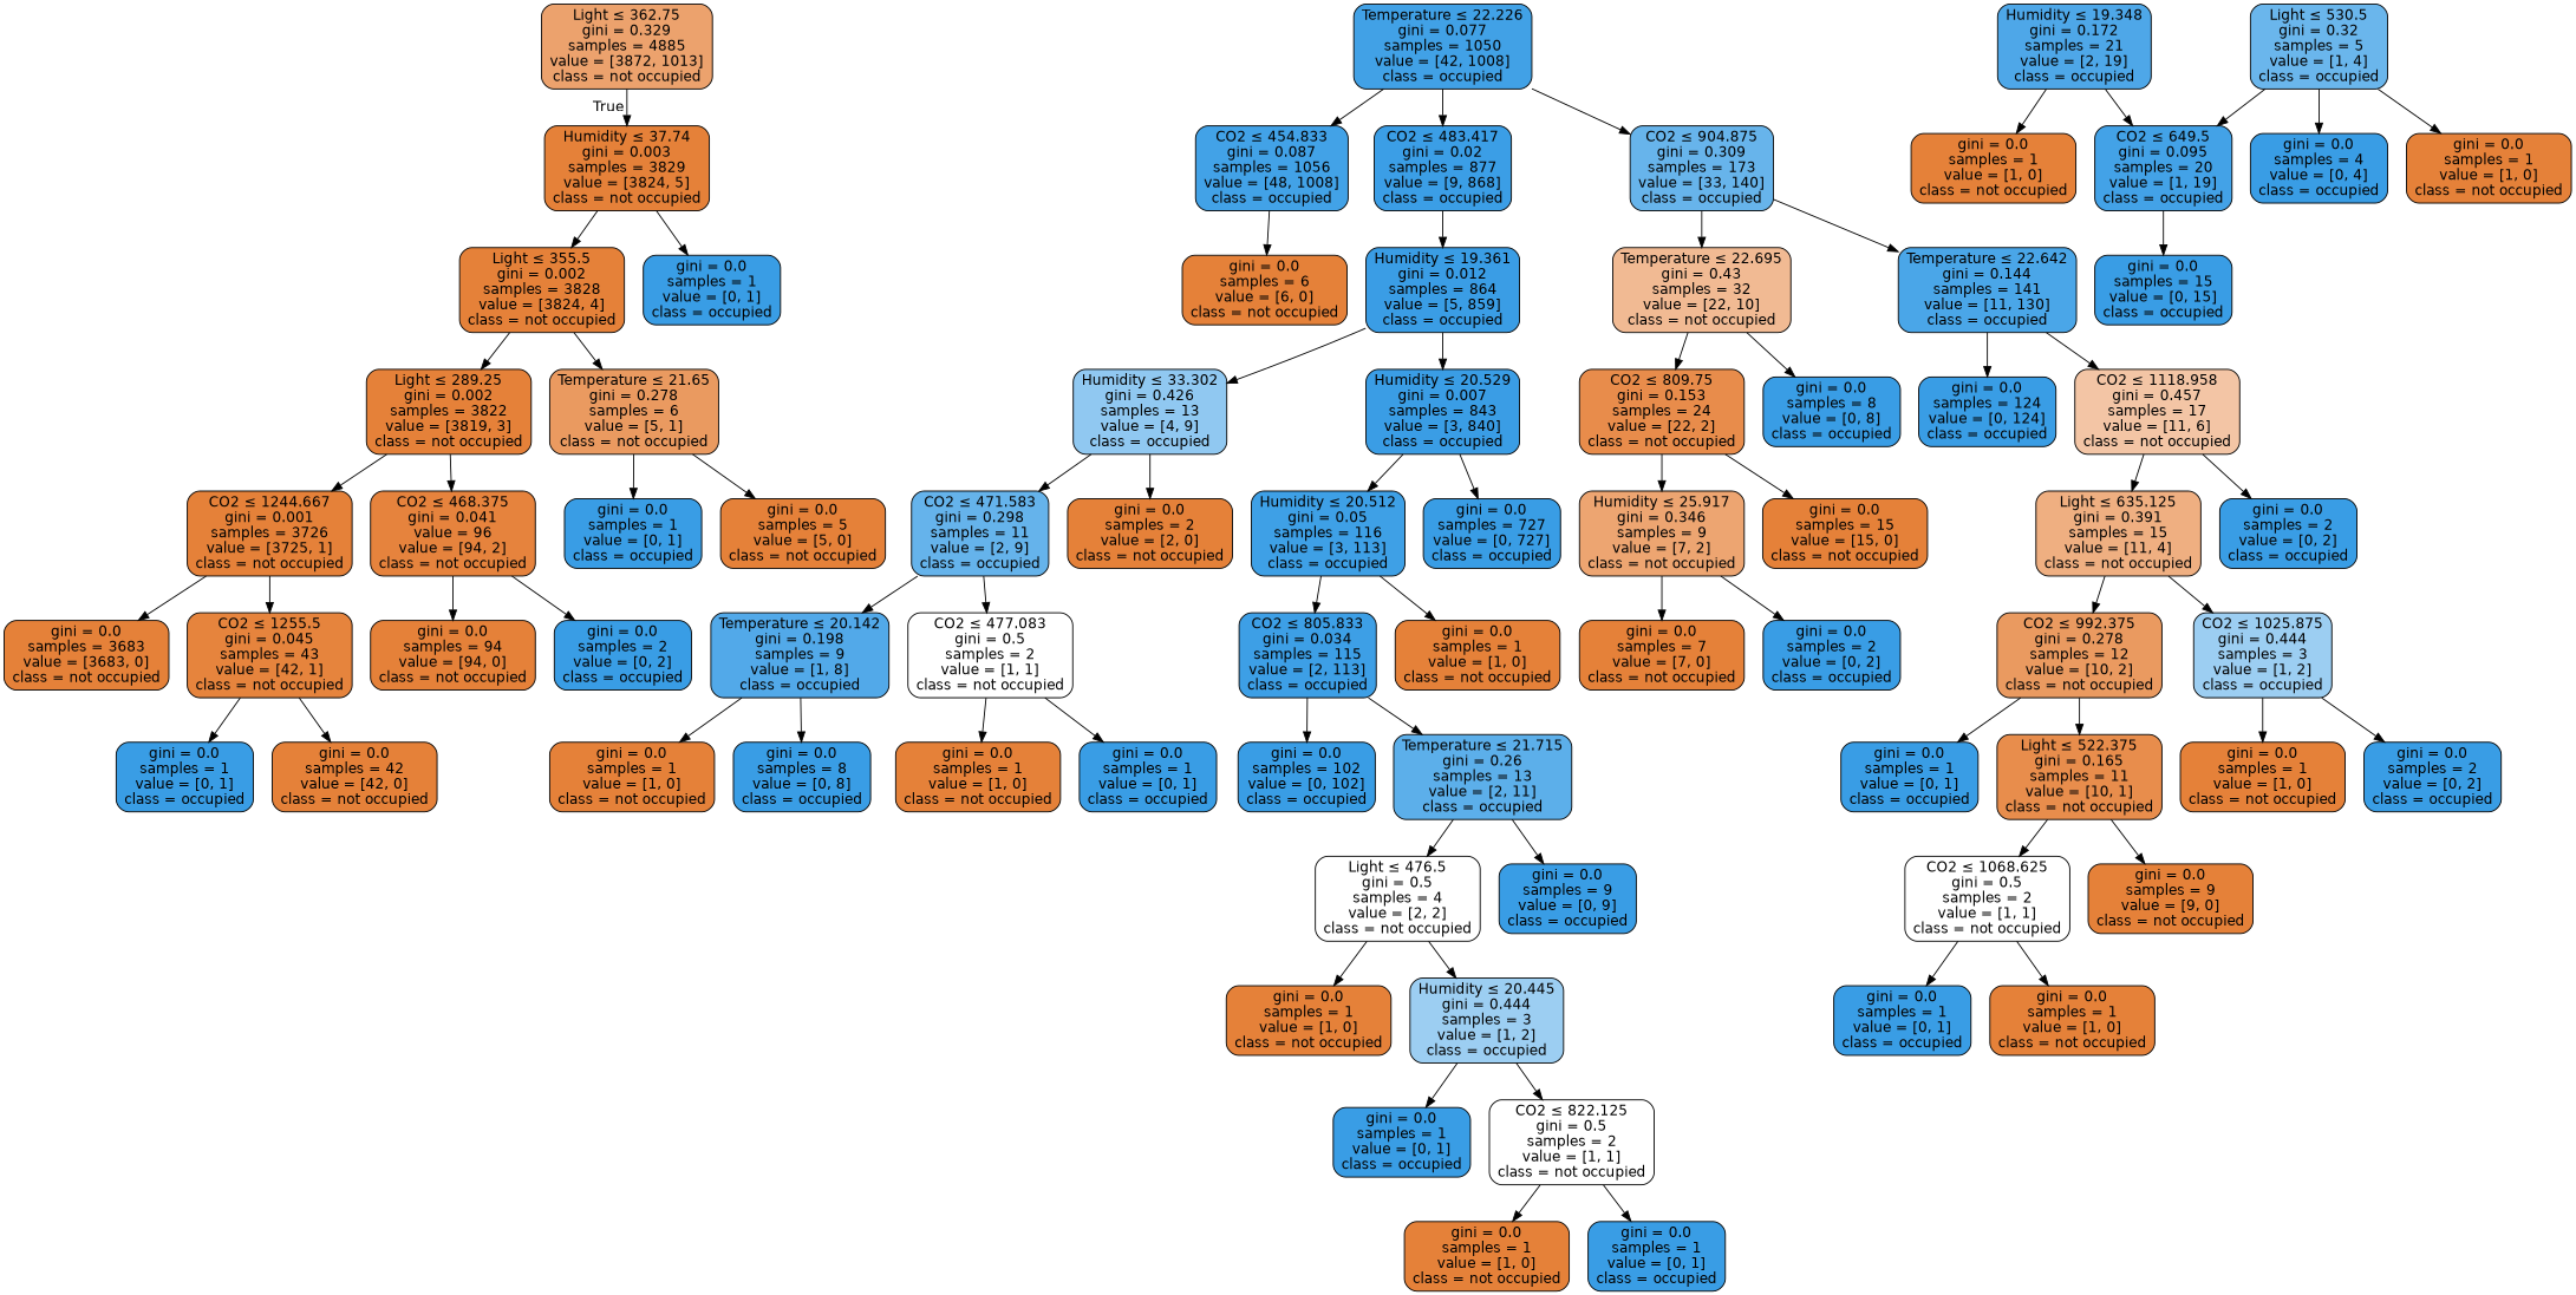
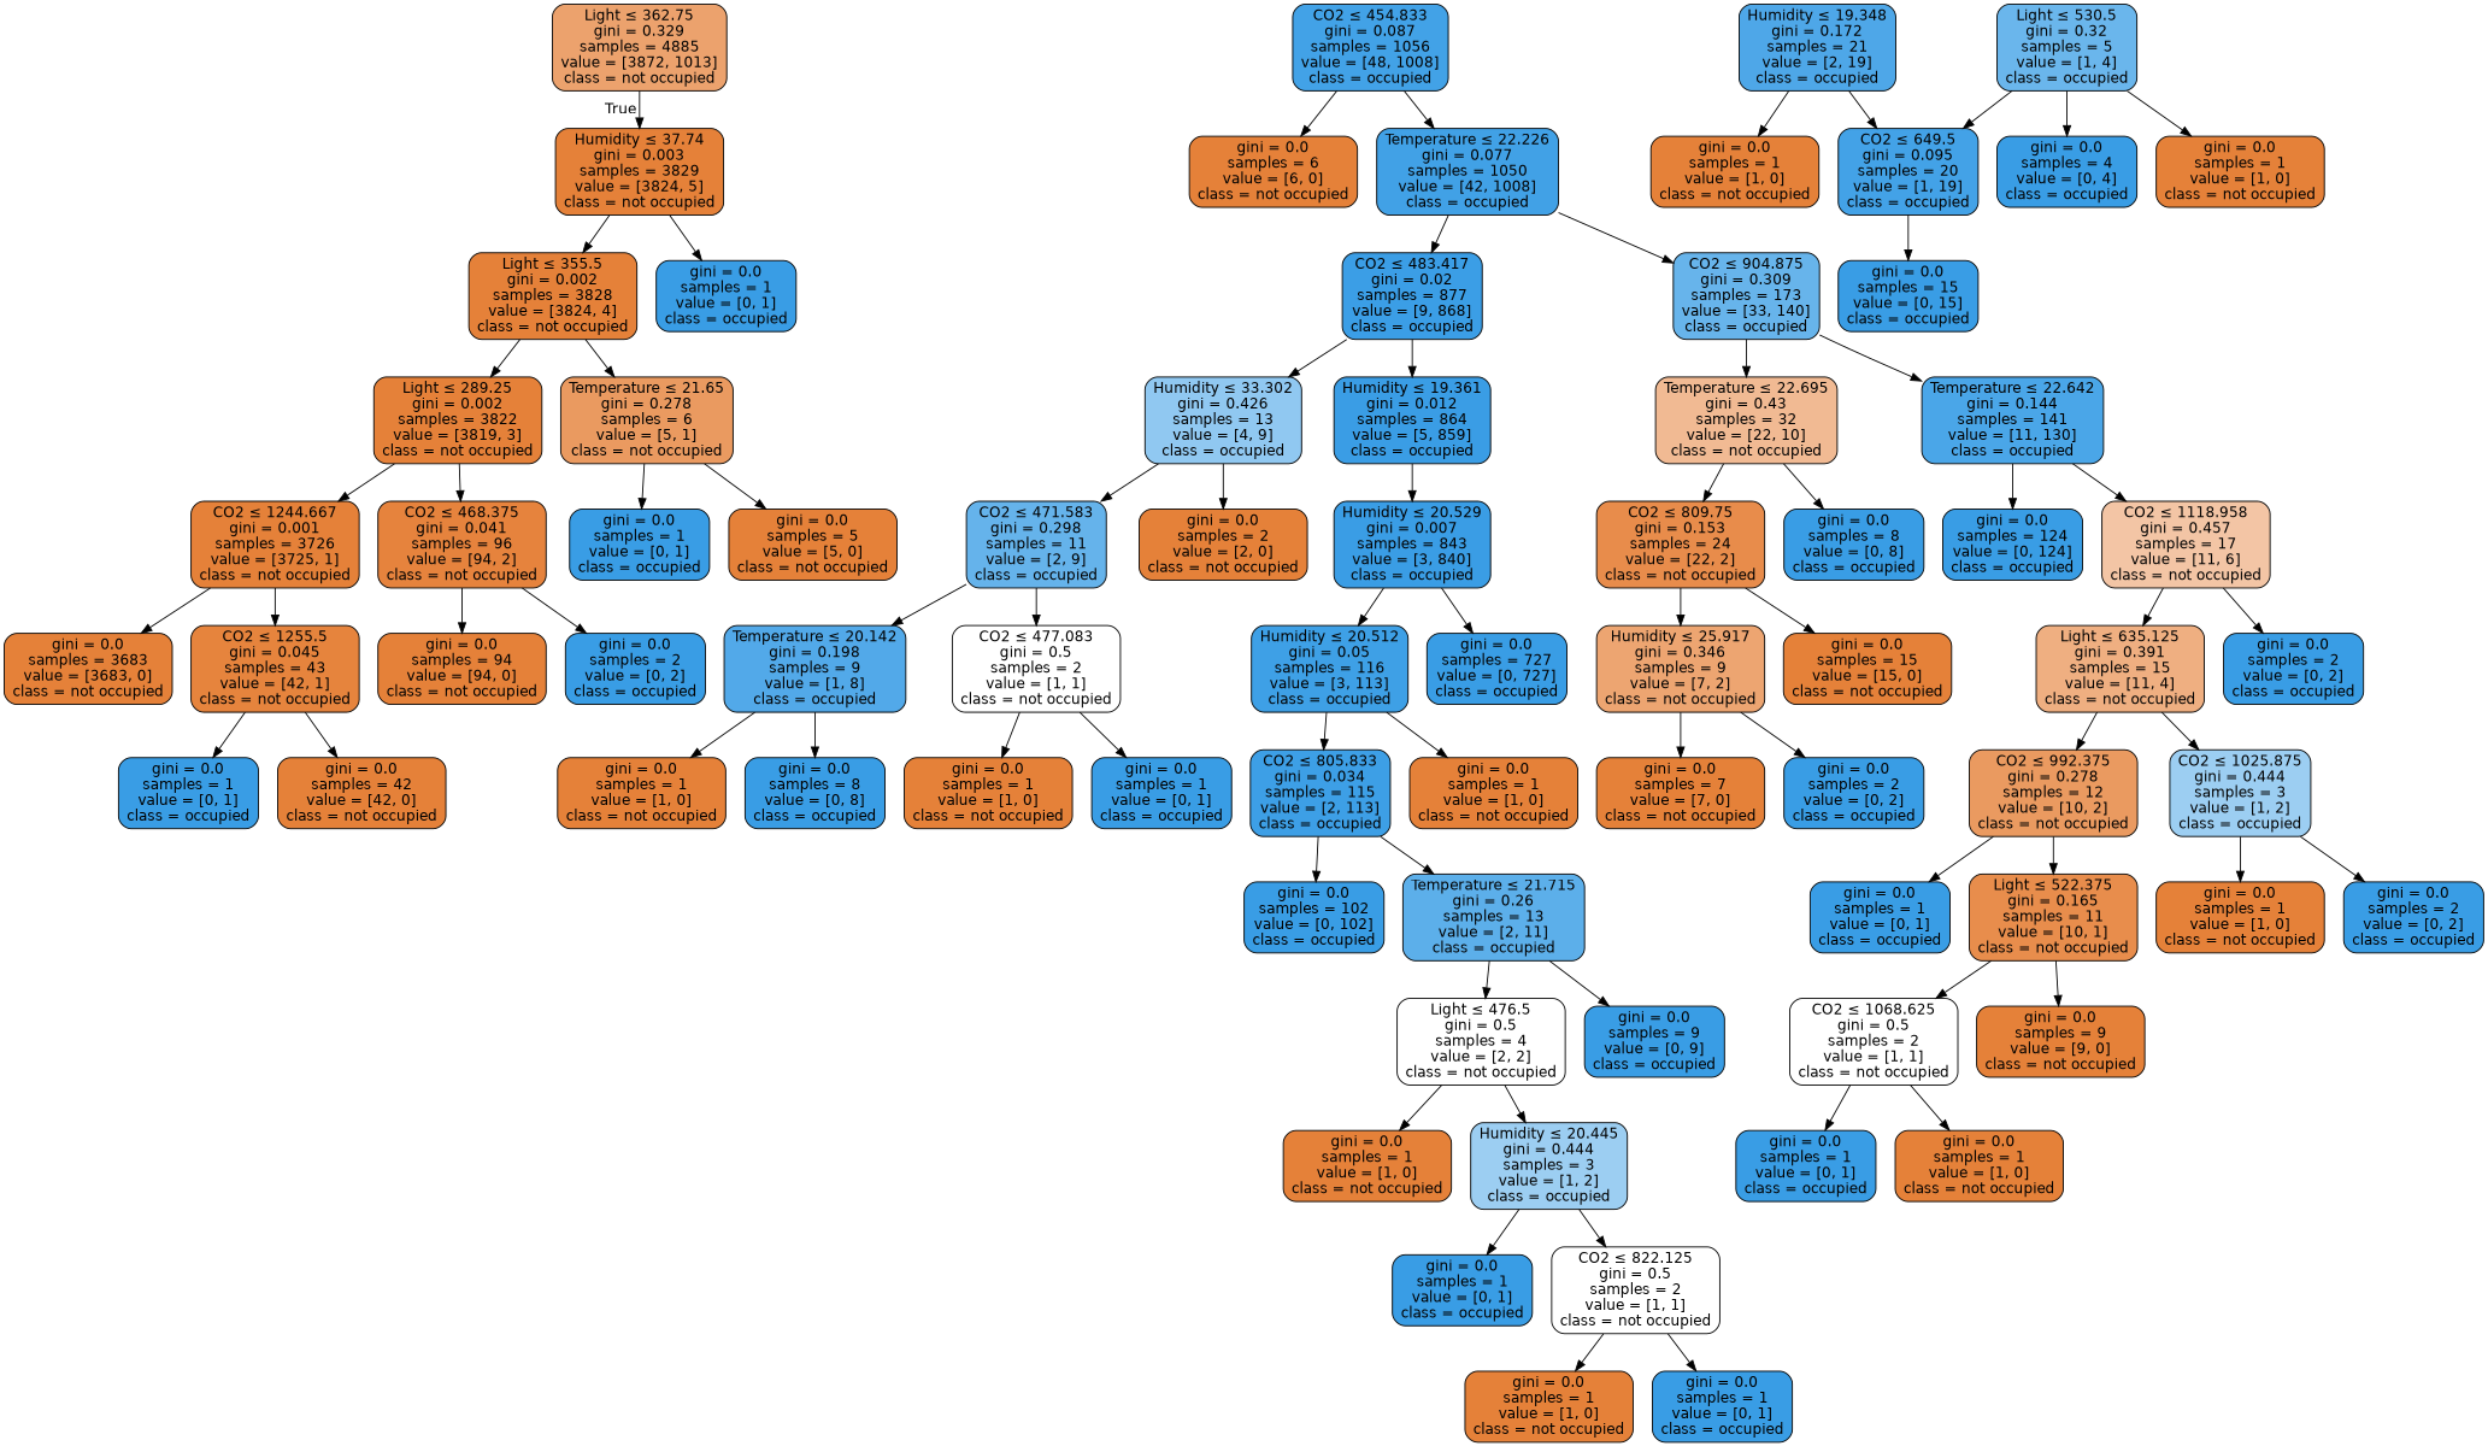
  digraph {
    node [color=black fillcolor="#e58139ff" fontname=helvetica shape=box style="filled, rounded"]
    edge [fontname=helvetica]
    n1 [fillcolor="#e58139bc" label=<Light &le; 362.75<br/>gini = 0.329<br/>samples = 4885<br/>value = [3872, 1013]<br/>class = not occupied>]
    n2 [label=<Humidity &le; 37.74<br/>gini = 0.003<br/>samples = 3829<br/>value = [3824, 5]<br/>class = not occupied>]
    n3 [label=<Light &le; 355.5<br/>gini = 0.002<br/>samples = 3828<br/>value = [3824, 4]<br/>class = not occupied>]
    n4 [fillcolor="#399de5ff" label=<gini = 0.0<br/>samples = 1<br/>value = [0, 1]<br/>class = occupied>]
    n5 [fillcolor="#399de5f3" label=<CO2 &le; 454.833<br/>gini = 0.087<br/>samples = 1056<br/>value = [48, 1008]<br/>class = occupied>]
    n6 [label=<gini = 0.0<br/>samples = 6<br/>value = [6, 0]<br/>class = not occupied>]
    n7 [fillcolor="#399de5f4" label=<Temperature &le; 22.226<br/>gini = 0.077<br/>samples = 1050<br/>value = [42, 1008]<br/>class = occupied>]
    n8 [label=<Light &le; 289.25<br/>gini = 0.002<br/>samples = 3822<br/>value = [3819, 3]<br/>class = not occupied>]
    n9 [fillcolor="#e58139cc" label=<Temperature &le; 21.65<br/>gini = 0.278<br/>samples = 6<br/>value = [5, 1]<br/>class = not occupied>]
    n10 [label=<CO2 &le; 1244.667<br/>gini = 0.001<br/>samples = 3726<br/>value = [3725, 1]<br/>class = not occupied>]
-   n11 [fillcolor="#e58139fa" label=<CO2 &le; 468.375<br/>gini = 0.041<br/>value = 96<br/>value = [94, 2]<br/>class = not occupied>]
+   n11 [fillcolor="#e58139fa" label=<CO2 &le; 468.375<br/>gini = 0.041<br/>samples = 96<br/>value = [94, 2]<br/>class = not occupied>]
    n12 [fillcolor="#399de5ff" label=<gini = 0.0<br/>samples = 1<br/>value = [0, 1]<br/>class = occupied>]
    n13 [label=<gini = 0.0<br/>samples = 5<br/>value = [5, 0]<br/>class = not occupied>]
    n14 [label=<gini = 0.0<br/>samples = 3683<br/>value = [3683, 0]<br/>class = not occupied>]
    n15 [fillcolor="#e58139f9" label=<CO2 &le; 1255.5<br/>gini = 0.045<br/>samples = 43<br/>value = [42, 1]<br/>class = not occupied>]
    n16 [label=<gini = 0.0<br/>samples = 94<br/>value = [94, 0]<br/>class = not occupied>]
    n17 [fillcolor="#399de5ff" label=<gini = 0.0<br/>samples = 2<br/>value = [0, 2]<br/>class = occupied>]
    n18 [fillcolor="#399de5ff" label=<gini = 0.0<br/>samples = 1<br/>value = [0, 1]<br/>class = occupied>]
    n19 [label=<gini = 0.0<br/>samples = 42<br/>value = [42, 0]<br/>class = not occupied>]
    n20 [fillcolor="#399de5fc" label=<CO2 &le; 483.417<br/>gini = 0.02<br/>samples = 877<br/>value = [9, 868]<br/>class = occupied>]
    n21 [fillcolor="#399de5c3" label=<CO2 &le; 904.875<br/>gini = 0.309<br/>samples = 173<br/>value = [33, 140]<br/>class = occupied>]
    n22 [fillcolor="#399de58e" label=<Humidity &le; 33.302<br/>gini = 0.426<br/>samples = 13<br/>value = [4, 9]<br/>class = occupied>]
    n23 [fillcolor="#399de5fe" label=<Humidity &le; 19.361<br/>gini = 0.012<br/>samples = 864<br/>value = [5, 859]<br/>class = occupied>]
    n24 [fillcolor="#e581398b" label=<Temperature &le; 22.695<br/>gini = 0.43<br/>samples = 32<br/>value = [22, 10]<br/>class = not occupied>]
    n25 [fillcolor="#399de5e9" label=<Temperature &le; 22.642<br/>gini = 0.144<br/>samples = 141<br/>value = [11, 130]<br/>class = occupied>]
    n26 [fillcolor="#399de5c6" label=<CO2 &le; 471.583<br/>gini = 0.298<br/>samples = 11<br/>value = [2, 9]<br/>class = occupied>]
    n27 [label=<gini = 0.0<br/>samples = 2<br/>value = [2, 0]<br/>class = not occupied>]
    n28 [fillcolor="#399de5fe" label=<Humidity &le; 20.529<br/>gini = 0.007<br/>samples = 843<br/>value = [3, 840]<br/>class = occupied>]
    n29 [fillcolor="#399de5df" label=<Temperature &le; 20.142<br/>gini = 0.198<br/>samples = 9<br/>value = [1, 8]<br/>class = occupied>]
    n30 [fillcolor="#e5813900" label=<CO2 &le; 477.083<br/>gini = 0.5<br/>samples = 2<br/>value = [1, 1]<br/>class = not occupied>]
    n31 [label=<gini = 0.0<br/>samples = 1<br/>value = [1, 0]<br/>class = not occupied>]
    n32 [fillcolor="#399de5ff" label=<gini = 0.0<br/>samples = 8<br/>value = [0, 8]<br/>class = occupied>]
    n33 [label=<gini = 0.0<br/>samples = 1<br/>value = [1, 0]<br/>class = not occupied>]
    n34 [fillcolor="#399de5ff" label=<gini = 0.0<br/>samples = 1<br/>value = [0, 1]<br/>class = occupied>]
    n35 [fillcolor="#399de5e4" label=<Humidity &le; 19.348<br/>gini = 0.172<br/>samples = 21<br/>value = [2, 19]<br/>class = occupied>]
    n36 [fillcolor="#399de5f2" label=<CO2 &le; 649.5<br/>gini = 0.095<br/>samples = 20<br/>value = [1, 19]<br/>class = occupied>]
    n37 [label=<gini = 0.0<br/>samples = 1<br/>value = [1, 0]<br/>class = not occupied>]
    n38 [fillcolor="#399de5f8" label=<Humidity &le; 20.512<br/>gini = 0.05<br/>samples = 116<br/>value = [3, 113]<br/>class = occupied>]
    n39 [fillcolor="#399de5ff" label=<gini = 0.0<br/>samples = 727<br/>value = [0, 727]<br/>class = occupied>]
    n40 [fillcolor="#399de5ff" label=<gini = 0.0<br/>samples = 15<br/>value = [0, 15]<br/>class = occupied>]
    n41 [fillcolor="#399de5bf" label=<Light &le; 530.5<br/>gini = 0.32<br/>samples = 5<br/>value = [1, 4]<br/>class = occupied>]
    n42 [fillcolor="#399de5ff" label=<gini = 0.0<br/>samples = 4<br/>value = [0, 4]<br/>class = occupied>]
    n43 [label=<gini = 0.0<br/>samples = 1<br/>value = [1, 0]<br/>class = not occupied>]
    n44 [fillcolor="#399de5fa" label=<CO2 &le; 805.833<br/>gini = 0.034<br/>samples = 115<br/>value = [2, 113]<br/>class = occupied>]
    n45 [label=<gini = 0.0<br/>samples = 1<br/>value = [1, 0]<br/>class = not occupied>]
    n46 [fillcolor="#399de5ff" label=<gini = 0.0<br/>samples = 102<br/>value = [0, 102]<br/>class = occupied>]
    n47 [fillcolor="#399de5d1" label=<Temperature &le; 21.715<br/>gini = 0.26<br/>samples = 13<br/>value = [2, 11]<br/>class = occupied>]
    n48 [fillcolor="#e5813900" label=<Light &le; 476.5<br/>gini = 0.5<br/>samples = 4<br/>value = [2, 2]<br/>class = not occupied>]
    n49 [fillcolor="#399de5ff" label=<gini = 0.0<br/>samples = 9<br/>value = [0, 9]<br/>class = occupied>]
    n50 [label=<gini = 0.0<br/>samples = 1<br/>value = [1, 0]<br/>class = not occupied>]
    n51 [fillcolor="#399de57f" label=<Humidity &le; 20.445<br/>gini = 0.444<br/>samples = 3<br/>value = [1, 2]<br/>class = occupied>]
    n52 [fillcolor="#399de5ff" label=<gini = 0.0<br/>samples = 1<br/>value = [0, 1]<br/>class = occupied>]
    n53 [fillcolor="#e5813900" label=<CO2 &le; 822.125<br/>gini = 0.5<br/>samples = 2<br/>value = [1, 1]<br/>class = not occupied>]
    n54 [label=<gini = 0.0<br/>samples = 1<br/>value = [1, 0]<br/>class = not occupied>]
    n55 [fillcolor="#399de5ff" label=<gini = 0.0<br/>samples = 1<br/>value = [0, 1]<br/>class = occupied>]
    n56 [fillcolor="#e58139e8" label=<CO2 &le; 809.75<br/>gini = 0.153<br/>samples = 24<br/>value = [22, 2]<br/>class = not occupied>]
    n57 [fillcolor="#399de5ff" label=<gini = 0.0<br/>samples = 8<br/>value = [0, 8]<br/>class = occupied>]
    n58 [fillcolor="#399de5ff" label=<gini = 0.0<br/>samples = 124<br/>value = [0, 124]<br/>class = occupied>]
    n59 [fillcolor="#e5813974" label=<CO2 &le; 1118.958<br/>gini = 0.457<br/>samples = 17<br/>value = [11, 6]<br/>class = not occupied>]
    n60 [fillcolor="#e58139b6" label=<Humidity &le; 25.917<br/>gini = 0.346<br/>samples = 9<br/>value = [7, 2]<br/>class = not occupied>]
    n61 [label=<gini = 0.0<br/>samples = 15<br/>value = [15, 0]<br/>class = not occupied>]
    n62 [label=<gini = 0.0<br/>samples = 7<br/>value = [7, 0]<br/>class = not occupied>]
    n63 [fillcolor="#399de5ff" label=<gini = 0.0<br/>samples = 2<br/>value = [0, 2]<br/>class = occupied>]
    n64 [fillcolor="#e58139a2" label=<Light &le; 635.125<br/>gini = 0.391<br/>samples = 15<br/>value = [11, 4]<br/>class = not occupied>]
    n65 [fillcolor="#399de5ff" label=<gini = 0.0<br/>samples = 2<br/>value = [0, 2]<br/>class = occupied>]
    n66 [fillcolor="#e58139cc" label=<CO2 &le; 992.375<br/>gini = 0.278<br/>samples = 12<br/>value = [10, 2]<br/>class = not occupied>]
    n67 [fillcolor="#399de57f" label=<CO2 &le; 1025.875<br/>gini = 0.444<br/>samples = 3<br/>value = [1, 2]<br/>class = occupied>]
    n68 [fillcolor="#399de5ff" label=<gini = 0.0<br/>samples = 1<br/>value = [0, 1]<br/>class = occupied>]
    n69 [fillcolor="#e58139e6" label=<Light &le; 522.375<br/>gini = 0.165<br/>samples = 11<br/>value = [10, 1]<br/>class = not occupied>]
    n70 [label=<gini = 0.0<br/>samples = 1<br/>value = [1, 0]<br/>class = not occupied>]
    n71 [fillcolor="#399de5ff" label=<gini = 0.0<br/>samples = 2<br/>value = [0, 2]<br/>class = occupied>]
    n72 [fillcolor="#e5813900" label=<CO2 &le; 1068.625<br/>gini = 0.5<br/>samples = 2<br/>value = [1, 1]<br/>class = not occupied>]
    n73 [label=<gini = 0.0<br/>samples = 9<br/>value = [9, 0]<br/>class = not occupied>]
    n74 [fillcolor="#399de5ff" label=<gini = 0.0<br/>samples = 1<br/>value = [0, 1]<br/>class = occupied>]
    n75 [label=<gini = 0.0<br/>samples = 1<br/>value = [1, 0]<br/>class = not occupied>]
    n1 -> n2 [headlabel=True labelangle=45 labeldistance=2.5]
    n2 -> n3
    n2 -> n4
    n3 -> n8
    n3 -> n9
    n5 -> n6
-   n7 -> n5
+   n5 -> n7
    n7 -> n20
    n7 -> n21
    n8 -> n10
    n8 -> n11
    n9 -> n12
    n9 -> n13
    n10 -> n14
    n10 -> n15
    n11 -> n16
    n11 -> n17
    n15 -> n18
    n15 -> n19
-   n23 -> n22
+   n20 -> n22
    n20 -> n23
    n21 -> n24
    n21 -> n25
    n22 -> n26
    n22 -> n27
    n23 -> n28
    n24 -> n56
    n24 -> n57
    n25 -> n58
    n25 -> n59
    n26 -> n29
    n26 -> n30
    n28 -> n38
    n28 -> n39
    n29 -> n31
    n29 -> n32
    n30 -> n33
    n30 -> n34
    n35 -> n36
    n35 -> n37
    n36 -> n40
    n38 -> n44
    n38 -> n45
    n41 -> n36
    n41 -> n42
    n41 -> n43
    n44 -> n46
    n44 -> n47
    n47 -> n48
    n47 -> n49
    n48 -> n50
    n48 -> n51
    n51 -> n52
    n51 -> n53
    n53 -> n54
    n53 -> n55
    n56 -> n60
    n56 -> n61
    n59 -> n64
    n59 -> n65
    n60 -> n62
    n60 -> n63
    n64 -> n66
    n64 -> n67
    n66 -> n68
    n66 -> n69
    n67 -> n70
    n67 -> n71
    n69 -> n72
    n69 -> n73
    n72 -> n74
    n72 -> n75
  }
